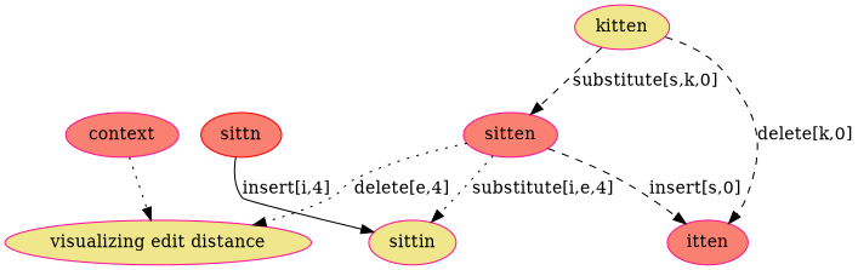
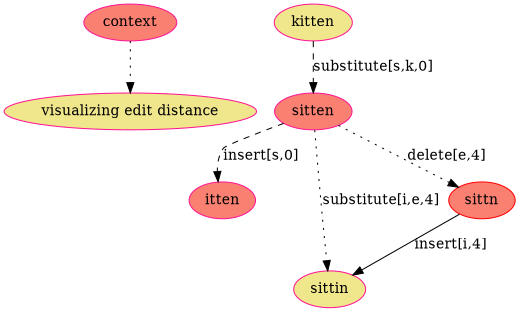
  digraph {
    node [color=deeppink fillcolor=salmon style=filled]
    edge [style=dotted arrowhead=normal]
    "visualizing edit distance" [fillcolor=khaki]
    context
    kitten [fillcolor=khaki]
    sitten
    itten
    sittin [fillcolor=khaki]
    sittn [color=red]
    context -> "visualizing edit distance" [arrowhead=""]
    kitten -> sitten [label="substitute[s,k,0]" style=dashed]
-   kitten -> itten [label="delete[k,0]" style=dashed]
    sitten -> itten [label="insert[s,0]" style=dashed]
    sitten -> sittin [label="substitute[i,e,4]"]
-   sitten -> "visualizing edit distance" [label="delete[e,4]"]
+   sitten -> sittn [label="delete[e,4]"]
    sittn -> sittin [label="insert[i,4]" style=solid]
  }
